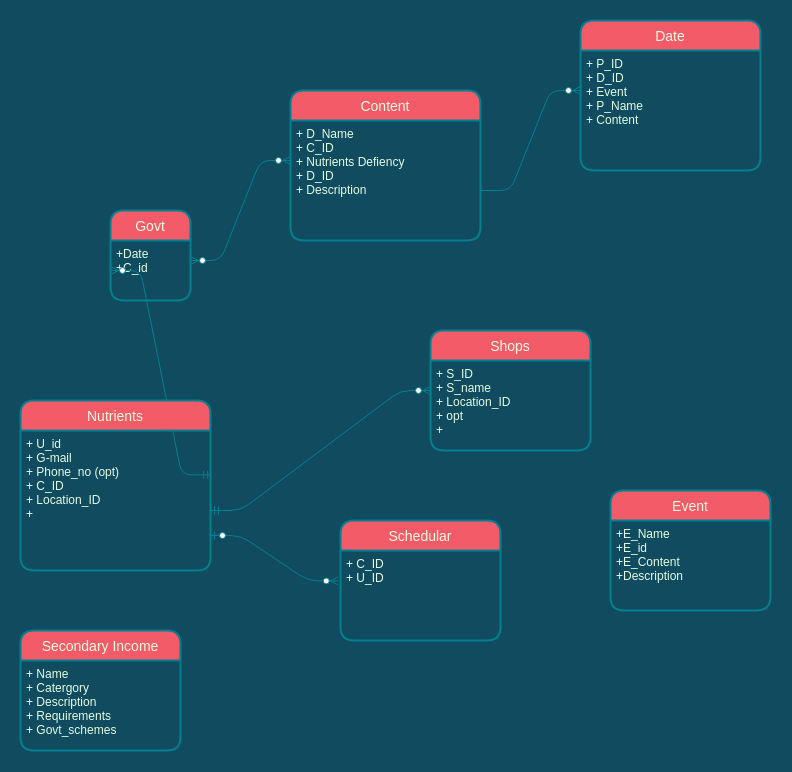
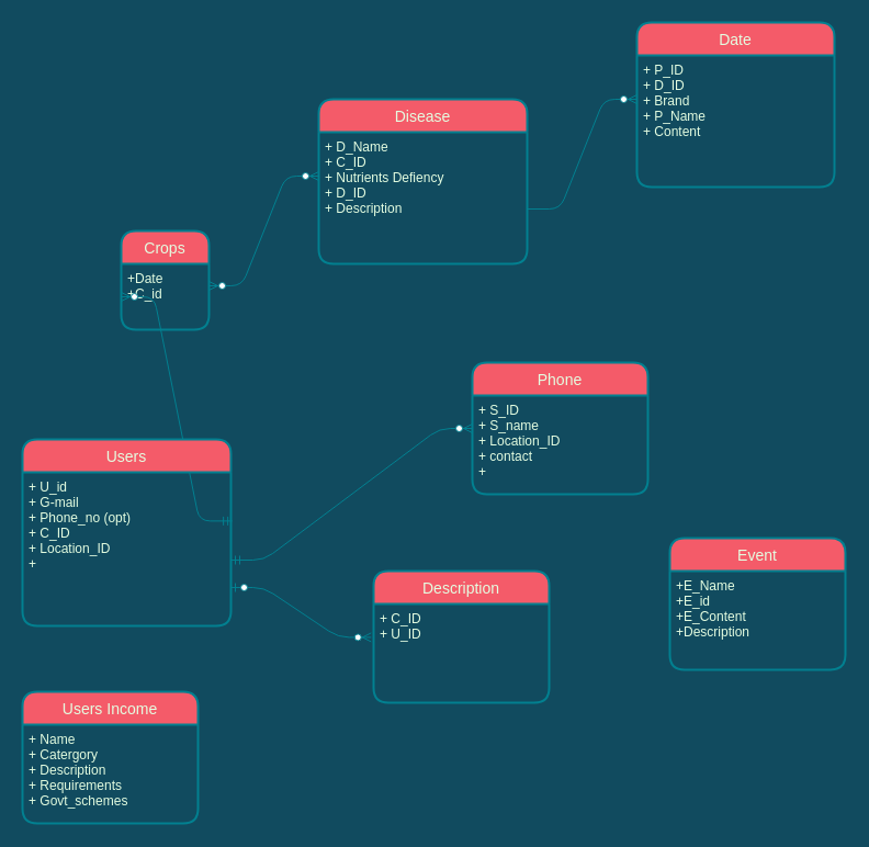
  <mxCell id="0" />
  <mxCell id="1" parent="0" />
- <mxCell id="2" value="Content" style="swimlane;childLayout=stackLayout;horizontal=1;startSize=30;horizontalStack=0;rounded=1;fontSize=14;fontStyle=0;strokeWidth=2;resizeParent=0;resizeLast=1;shadow=0;dashed=0;align=center;fillColor=#F45B69;strokeColor=#028090;fontColor=#E4FDE1;" vertex="1" parent="1"><mxGeometry x="290" y="90" width="190" height="150" as="geometry" /></mxCell>
+ <mxCell id="2" value="Disease" style="swimlane;childLayout=stackLayout;horizontal=1;startSize=30;horizontalStack=0;rounded=1;fontSize=14;fontStyle=0;strokeWidth=2;resizeParent=0;resizeLast=1;shadow=0;dashed=0;align=center;fillColor=#F45B69;strokeColor=#028090;fontColor=#E4FDE1;" vertex="1" parent="1"><mxGeometry x="290" y="90" width="190" height="150" as="geometry" /></mxCell>
  <mxCell id="3" value="+ D_Name&#10;+ C_ID&#10;+ Nutrients Defiency&#10;+ D_ID&#10;+ Description&#10;" style="align=left;strokeColor=none;fillColor=none;spacingLeft=4;fontSize=12;verticalAlign=top;resizable=0;rotatable=0;part=1;fontColor=#E4FDE1;" vertex="1" parent="2"><mxGeometry y="30" width="190" height="120" as="geometry" /></mxCell>
  <mxCell id="4" value="" style="edgeStyle=entityRelationEdgeStyle;fontSize=12;html=1;endArrow=ERzeroToMany;endFill=1;strokeColor=#028090;fontColor=#E4FDE1;labelBackgroundColor=#114B5F;" edge="1" parent="1"><mxGeometry width="100" height="100" relative="1" as="geometry"><mxPoint x="480" y="190" as="sourcePoint" /><mxPoint x="580" y="90" as="targetPoint" /></mxGeometry></mxCell>
  <mxCell id="5" value="Date" style="swimlane;childLayout=stackLayout;horizontal=1;startSize=30;horizontalStack=0;rounded=1;fontSize=14;fontStyle=0;strokeWidth=2;resizeParent=0;resizeLast=1;shadow=0;dashed=0;align=center;fillColor=#F45B69;strokeColor=#028090;fontColor=#E4FDE1;" vertex="1" parent="1"><mxGeometry x="580" y="20" width="180" height="150" as="geometry" /></mxCell>
- <mxCell id="6" value="+ P_ID&#10;+ D_ID&#10;+ Event&#10;+ P_Name&#10;+ Content&#10;" style="align=left;strokeColor=none;fillColor=none;spacingLeft=4;fontSize=12;verticalAlign=top;resizable=0;rotatable=0;part=1;fontStyle=0;fontColor=#E4FDE1;" vertex="1" parent="5"><mxGeometry y="30" width="180" height="120" as="geometry" /></mxCell>
+ <mxCell id="6" value="+ P_ID&#10;+ D_ID&#10;+ Brand&#10;+ P_Name&#10;+ Content&#10;" style="align=left;strokeColor=none;fillColor=none;spacingLeft=4;fontSize=12;verticalAlign=top;resizable=0;rotatable=0;part=1;fontStyle=0;fontColor=#E4FDE1;" vertex="1" parent="5"><mxGeometry y="30" width="180" height="120" as="geometry" /></mxCell>
  <mxCell id="7" value="" style="edgeStyle=entityRelationEdgeStyle;fontSize=12;html=1;endArrow=ERzeroToMany;endFill=1;startArrow=ERzeroToMany;strokeColor=#028090;fontColor=#E4FDE1;labelBackgroundColor=#114B5F;" edge="1" parent="1"><mxGeometry width="100" height="100" relative="1" as="geometry"><mxPoint x="190" y="260" as="sourcePoint" /><mxPoint x="290" y="160" as="targetPoint" /></mxGeometry></mxCell>
- <mxCell id="8" value="Govt" style="swimlane;childLayout=stackLayout;horizontal=1;startSize=30;horizontalStack=0;rounded=1;fontSize=14;fontStyle=0;strokeWidth=2;resizeParent=0;resizeLast=1;shadow=0;dashed=0;align=center;fillColor=#F45B69;strokeColor=#028090;fontColor=#E4FDE1;" vertex="1" parent="1"><mxGeometry x="110" y="210" width="80" height="90" as="geometry" /></mxCell>
+ <mxCell id="8" value="Crops" style="swimlane;childLayout=stackLayout;horizontal=1;startSize=30;horizontalStack=0;rounded=1;fontSize=14;fontStyle=0;strokeWidth=2;resizeParent=0;resizeLast=1;shadow=0;dashed=0;align=center;fillColor=#F45B69;strokeColor=#028090;fontColor=#E4FDE1;" vertex="1" parent="1"><mxGeometry x="110" y="210" width="80" height="90" as="geometry" /></mxCell>
  <mxCell id="9" value="+Date&#10;+C_id&#10;" style="align=left;strokeColor=none;fillColor=none;spacingLeft=4;fontSize=12;verticalAlign=top;resizable=0;rotatable=0;part=1;fontColor=#E4FDE1;" vertex="1" parent="8"><mxGeometry y="30" width="80" height="60" as="geometry" /></mxCell>
  <mxCell id="10" value="" style="edgeStyle=entityRelationEdgeStyle;fontSize=12;html=1;endArrow=ERzeroToMany;startArrow=ERmandOne;entryX=0;entryY=0.5;entryDx=0;entryDy=0;exitX=1.006;exitY=0.317;exitDx=0;exitDy=0;exitPerimeter=0;strokeColor=#028090;fontColor=#E4FDE1;labelBackgroundColor=#114B5F;" edge="1" parent="1" source="12" target="9"><mxGeometry width="100" height="100" relative="1" as="geometry"><mxPoint x="370" y="470" as="sourcePoint" /><mxPoint x="470" y="370" as="targetPoint" /></mxGeometry></mxCell>
- <mxCell id="11" value="Nutrients" style="swimlane;childLayout=stackLayout;horizontal=1;startSize=30;horizontalStack=0;rounded=1;fontSize=14;fontStyle=0;strokeWidth=2;resizeParent=0;resizeLast=1;shadow=0;dashed=0;align=center;fillColor=#F45B69;strokeColor=#028090;fontColor=#E4FDE1;" vertex="1" parent="1"><mxGeometry x="20" y="400" width="190" height="170" as="geometry" /></mxCell>
+ <mxCell id="11" value="Users" style="swimlane;childLayout=stackLayout;horizontal=1;startSize=30;horizontalStack=0;rounded=1;fontSize=14;fontStyle=0;strokeWidth=2;resizeParent=0;resizeLast=1;shadow=0;dashed=0;align=center;fillColor=#F45B69;strokeColor=#028090;fontColor=#E4FDE1;" vertex="1" parent="1"><mxGeometry x="20" y="400" width="190" height="170" as="geometry" /></mxCell>
  <mxCell id="12" value="+ U_id&#10;+ G-mail&#10;+ Phone_no (opt)&#10;+ C_ID&#10;+ Location_ID&#10;+ " style="align=left;strokeColor=none;fillColor=none;spacingLeft=4;fontSize=12;verticalAlign=top;resizable=0;rotatable=0;part=1;fontColor=#E4FDE1;" vertex="1" parent="11"><mxGeometry y="30" width="190" height="140" as="geometry" /></mxCell>
  <mxCell id="13" value="" style="edgeStyle=entityRelationEdgeStyle;fontSize=12;html=1;endArrow=ERzeroToMany;startArrow=ERmandOne;strokeColor=#028090;fontColor=#E4FDE1;labelBackgroundColor=#114B5F;" edge="1" parent="1"><mxGeometry width="100" height="100" relative="1" as="geometry"><mxPoint x="210" y="510" as="sourcePoint" /><mxPoint x="430" y="390" as="targetPoint" /></mxGeometry></mxCell>
- <mxCell id="14" value="Shops" style="swimlane;childLayout=stackLayout;horizontal=1;startSize=30;horizontalStack=0;rounded=1;fontSize=14;fontStyle=0;strokeWidth=2;resizeParent=0;resizeLast=1;shadow=0;dashed=0;align=center;fillColor=#F45B69;strokeColor=#028090;fontColor=#E4FDE1;" vertex="1" parent="1"><mxGeometry x="430" y="330" width="160" height="120" as="geometry" /></mxCell>
- <mxCell id="15" value="+ S_ID&#10;+ S_name&#10;+ Location_ID&#10;+ opt &#10;+" style="align=left;strokeColor=none;fillColor=none;spacingLeft=4;fontSize=12;verticalAlign=top;resizable=0;rotatable=0;part=1;fontColor=#E4FDE1;" vertex="1" parent="14"><mxGeometry y="30" width="160" height="90" as="geometry" /></mxCell>
+ <mxCell id="14" value="Phone" style="swimlane;childLayout=stackLayout;horizontal=1;startSize=30;horizontalStack=0;rounded=1;fontSize=14;fontStyle=0;strokeWidth=2;resizeParent=0;resizeLast=1;shadow=0;dashed=0;align=center;fillColor=#F45B69;strokeColor=#028090;fontColor=#E4FDE1;" vertex="1" parent="1"><mxGeometry x="430" y="330" width="160" height="120" as="geometry" /></mxCell>
+ <mxCell id="15" value="+ S_ID&#10;+ S_name&#10;+ Location_ID&#10;+ contact &#10;+" style="align=left;strokeColor=none;fillColor=none;spacingLeft=4;fontSize=12;verticalAlign=top;resizable=0;rotatable=0;part=1;fontColor=#E4FDE1;" vertex="1" parent="14"><mxGeometry y="30" width="160" height="90" as="geometry" /></mxCell>
  <mxCell id="16" value="" style="edgeStyle=entityRelationEdgeStyle;fontSize=12;html=1;endArrow=ERzeroToMany;startArrow=ERzeroToOne;strokeColor=#028090;fillColor=#F45B69;exitX=1;exitY=0.75;exitDx=0;exitDy=0;entryX=-0.014;entryY=0.338;entryDx=0;entryDy=0;entryPerimeter=0;fontColor=#E4FDE1;labelBackgroundColor=#114B5F;" edge="1" parent="1" source="12" target="20"><mxGeometry width="100" height="100" relative="1" as="geometry"><mxPoint x="210" y="620" as="sourcePoint" /><mxPoint x="310" y="520" as="targetPoint" /></mxGeometry></mxCell>
  <mxCell id="17" value="Event" style="swimlane;childLayout=stackLayout;horizontal=1;startSize=30;horizontalStack=0;rounded=1;fontSize=14;fontStyle=0;strokeWidth=2;resizeParent=0;resizeLast=1;shadow=0;dashed=0;align=center;sketch=0;fillColor=#F45B69;strokeColor=#028090;fontColor=#E4FDE1;" vertex="1" parent="1"><mxGeometry x="610" y="490" width="160" height="120" as="geometry" /></mxCell>
  <mxCell id="18" value="+E_Name&#10;+E_id&#10;+E_Content&#10;+Description&#10;" style="align=left;strokeColor=none;fillColor=none;spacingLeft=4;fontSize=12;verticalAlign=top;resizable=0;rotatable=0;part=1;fontColor=#E4FDE1;" vertex="1" parent="17"><mxGeometry y="30" width="160" height="90" as="geometry" /></mxCell>
- <mxCell id="19" value="Schedular" style="swimlane;childLayout=stackLayout;horizontal=1;startSize=30;horizontalStack=0;rounded=1;fontSize=14;fontStyle=0;strokeWidth=2;resizeParent=0;resizeLast=1;shadow=0;dashed=0;align=center;sketch=0;fillColor=#F45B69;strokeColor=#028090;fontColor=#E4FDE1;" vertex="1" parent="1"><mxGeometry x="340" y="520" width="160" height="120" as="geometry" /></mxCell>
+ <mxCell id="19" value="Description" style="swimlane;childLayout=stackLayout;horizontal=1;startSize=30;horizontalStack=0;rounded=1;fontSize=14;fontStyle=0;strokeWidth=2;resizeParent=0;resizeLast=1;shadow=0;dashed=0;align=center;sketch=0;fillColor=#F45B69;strokeColor=#028090;fontColor=#E4FDE1;" vertex="1" parent="1"><mxGeometry x="340" y="520" width="160" height="120" as="geometry" /></mxCell>
  <mxCell id="20" value="+ C_ID&#10;+ U_ID&#10;" style="align=left;strokeColor=none;fillColor=none;spacingLeft=4;fontSize=12;verticalAlign=top;resizable=0;rotatable=0;part=1;fontColor=#E4FDE1;" vertex="1" parent="19"><mxGeometry y="30" width="160" height="90" as="geometry" /></mxCell>
- <mxCell id="21" value="Secondary Income" style="swimlane;childLayout=stackLayout;horizontal=1;startSize=30;horizontalStack=0;rounded=1;fontSize=14;fontStyle=0;strokeWidth=2;resizeParent=0;resizeLast=1;shadow=0;dashed=0;align=center;sketch=0;fillColor=#F45B69;strokeColor=#028090;fontColor=#E4FDE1;" vertex="1" parent="1"><mxGeometry x="20" y="630" width="160" height="120" as="geometry" /></mxCell>
+ <mxCell id="21" value="Users Income" style="swimlane;childLayout=stackLayout;horizontal=1;startSize=30;horizontalStack=0;rounded=1;fontSize=14;fontStyle=0;strokeWidth=2;resizeParent=0;resizeLast=1;shadow=0;dashed=0;align=center;sketch=0;fillColor=#F45B69;strokeColor=#028090;fontColor=#E4FDE1;" vertex="1" parent="1"><mxGeometry x="20" y="630" width="160" height="120" as="geometry" /></mxCell>
  <mxCell id="22" value="+ Name&#10;+ Catergory&#10;+ Description&#10;+ Requirements&#10;+ Govt_schemes" style="align=left;strokeColor=none;fillColor=none;spacingLeft=4;fontSize=12;verticalAlign=top;resizable=0;rotatable=0;part=1;fontColor=#E4FDE1;" vertex="1" parent="21"><mxGeometry y="30" width="160" height="90" as="geometry" /></mxCell>
